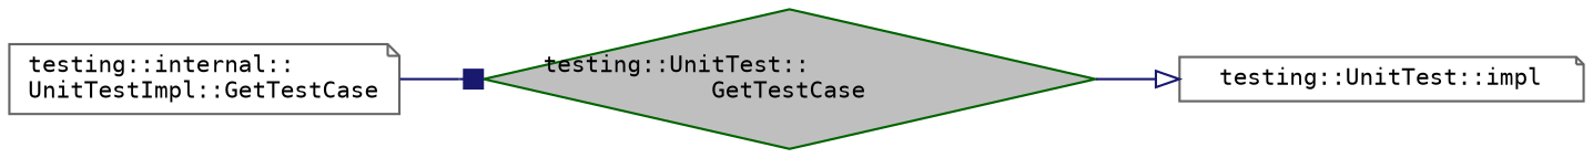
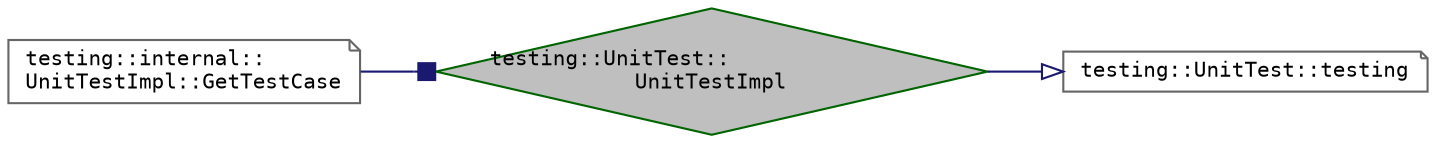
  digraph {
    fontname="DejaVu Sans Mono"
    rankdir=LR
    node [color=gray40 fontname="DejaVu Sans Mono" fontsize=10 shape=note]
    edge [color=midnightblue fontname="DejaVu Sans Mono" fontsize=10 labelfontname=Helvetica labelfontsize=10 style=solid]
-   n1 [color=darkgreen fillcolor=grey75 fontcolor=black height=0.2 label="testing::UnitTest::\lGetTestCase" shape=diamond style=filled width=0.4]
-   n2 [height=0.2 label="testing::UnitTest::impl" width=0.4]
+   n1 [color=darkgreen fillcolor=grey75 fontcolor=black height=0.2 label="testing::UnitTest::\lUnitTestImpl" shape=diamond style=filled width=0.4]
+   n2 [height=0.2 label="testing::UnitTest::testing" width=0.4]
    n3 [height=0.2 label="testing::internal::\lUnitTestImpl::GetTestCase" width=0.4]
    n1 -> n2 [arrowhead=onormal]
    n3 -> n1 [arrowhead=box]
  }
